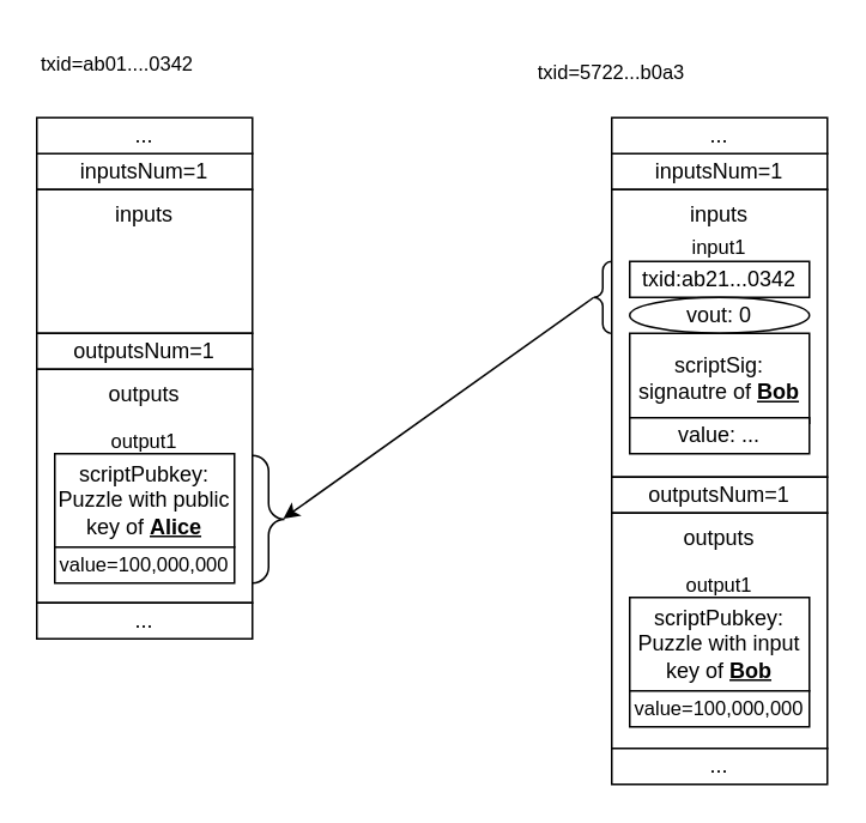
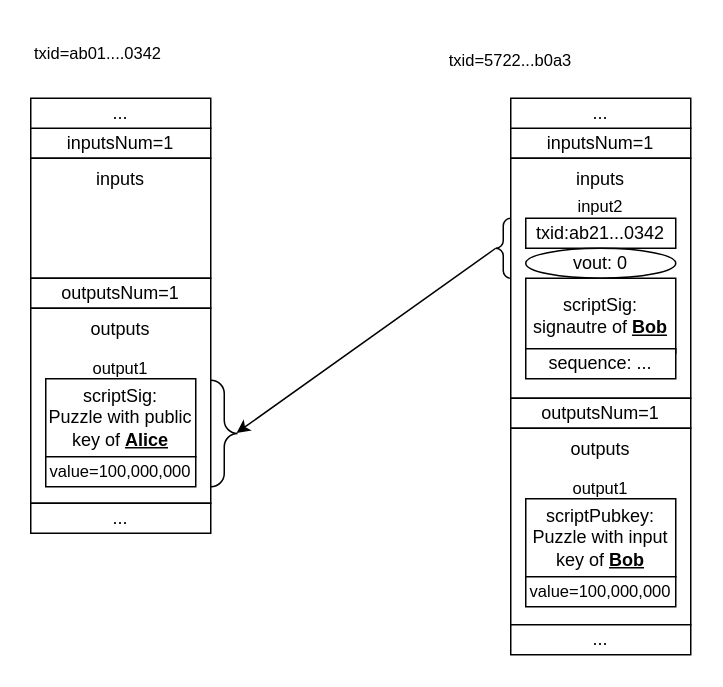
  <mxCell id="0" />
  <mxCell id="1" parent="0" />
  <mxCell id="2" value="inputsNum=1" style="rounded=0;whiteSpace=wrap;html=1;" vertex="1" parent="1"><mxGeometry x="340" y="85" width="120" height="20" as="geometry" /></mxCell>
  <mxCell id="3" value="inputs&lt;br&gt;&lt;br&gt;&lt;br&gt;&lt;br&gt;&lt;br&gt;" style="rounded=0;whiteSpace=wrap;html=1;verticalAlign=top;" vertex="1" parent="1"><mxGeometry x="340" y="105" width="120" height="160" as="geometry" /></mxCell>
  <mxCell id="4" value="outputsNum=1" style="rounded=0;whiteSpace=wrap;html=1;" vertex="1" parent="1"><mxGeometry x="340" y="265" width="120" height="20" as="geometry" /></mxCell>
  <mxCell id="5" value="outputs&lt;br&gt;&lt;br&gt;&lt;br&gt;&lt;br&gt;" style="rounded=0;whiteSpace=wrap;html=1;verticalAlign=top;" vertex="1" parent="1"><mxGeometry x="340" y="285" width="120" height="131" as="geometry" /></mxCell>
  <mxCell id="6" value="scriptPubkey:&lt;br&gt;Puzzle with input key of &lt;b&gt;&lt;u&gt;Bob&lt;/u&gt;&lt;/b&gt;" style="rounded=0;whiteSpace=wrap;html=1;" vertex="1" parent="1"><mxGeometry x="350" y="332" width="100" height="52" as="geometry" /></mxCell>
  <mxCell id="7" value="..." style="rounded=0;whiteSpace=wrap;html=1;" vertex="1" parent="1"><mxGeometry x="340" y="416" width="120" height="20" as="geometry" /></mxCell>
  <mxCell id="8" value="..." style="rounded=0;whiteSpace=wrap;html=1;" vertex="1" parent="1"><mxGeometry x="340" y="65" width="120" height="20" as="geometry" /></mxCell>
  <mxCell id="9" value="inputsNum=1" style="rounded=0;whiteSpace=wrap;html=1;" vertex="1" parent="1"><mxGeometry x="20" y="85" width="120" height="20" as="geometry" /></mxCell>
  <mxCell id="10" value="inputs&lt;br&gt;&lt;br&gt;&lt;br&gt;&lt;br&gt;&lt;br&gt;" style="rounded=0;whiteSpace=wrap;html=1;verticalAlign=top;" vertex="1" parent="1"><mxGeometry x="20" y="105" width="120" height="80" as="geometry" /></mxCell>
  <mxCell id="11" value="..." style="rounded=0;whiteSpace=wrap;html=1;" vertex="1" parent="1"><mxGeometry x="20" y="65" width="120" height="20" as="geometry" /></mxCell>
  <mxCell id="12" value="&lt;font style=&quot;font-size: 11px&quot;&gt;value=100,000,000&lt;/font&gt;" style="rounded=0;whiteSpace=wrap;html=1;" vertex="1" parent="1"><mxGeometry x="350" y="384" width="100" height="20" as="geometry" /></mxCell>
  <mxCell id="13" value="output1" style="text;html=1;strokeColor=none;fillColor=none;align=center;verticalAlign=middle;whiteSpace=wrap;rounded=0;fontSize=11;" vertex="1" parent="1"><mxGeometry x="370" y="310" width="60" height="30" as="geometry" /></mxCell>
  <mxCell id="14" value="txid=ab01....0342" style="text;html=1;strokeColor=none;fillColor=none;align=center;verticalAlign=middle;whiteSpace=wrap;rounded=0;fontSize=11;" vertex="1" parent="1"><mxGeometry x="35" y="20" width="60" height="30" as="geometry" /></mxCell>
  <mxCell id="15" value="txid=5722...b0a3" style="text;html=1;strokeColor=none;fillColor=none;align=center;verticalAlign=middle;whiteSpace=wrap;rounded=0;fontSize=11;" vertex="1" parent="1"><mxGeometry x="310" y="25" width="60" height="30" as="geometry" /></mxCell>
  <mxCell id="16" value="outputsNum=1" style="rounded=0;whiteSpace=wrap;html=1;" vertex="1" parent="1"><mxGeometry x="20" y="185" width="120" height="20" as="geometry" /></mxCell>
  <mxCell id="17" value="outputs&lt;br&gt;&lt;br&gt;&lt;br&gt;&lt;br&gt;" style="rounded=0;whiteSpace=wrap;html=1;verticalAlign=top;" vertex="1" parent="1"><mxGeometry x="20" y="205" width="120" height="130" as="geometry" /></mxCell>
- <mxCell id="18" value="scriptPubkey:&lt;br&gt;Puzzle with public key of &lt;b&gt;&lt;u&gt;Alice&lt;/u&gt;&lt;/b&gt;" style="rounded=0;whiteSpace=wrap;html=1;" vertex="1" parent="1"><mxGeometry x="30" y="252" width="100" height="52" as="geometry" /></mxCell>
+ <mxCell id="18" value="scriptSig:&lt;br&gt;Puzzle with public key of &lt;b&gt;&lt;u&gt;Alice&lt;/u&gt;&lt;/b&gt;" style="rounded=0;whiteSpace=wrap;html=1;" vertex="1" parent="1"><mxGeometry x="30" y="252" width="100" height="52" as="geometry" /></mxCell>
  <mxCell id="19" value="..." style="rounded=0;whiteSpace=wrap;html=1;" vertex="1" parent="1"><mxGeometry x="20" y="335" width="120" height="20" as="geometry" /></mxCell>
  <mxCell id="20" value="&lt;font style=&quot;font-size: 11px&quot;&gt;value=100,000,000&lt;/font&gt;" style="rounded=0;whiteSpace=wrap;html=1;" vertex="1" parent="1"><mxGeometry x="30" y="304" width="100" height="20" as="geometry" /></mxCell>
  <mxCell id="21" value="output1" style="text;html=1;strokeColor=none;fillColor=none;align=center;verticalAlign=middle;whiteSpace=wrap;rounded=0;fontSize=11;" vertex="1" parent="1"><mxGeometry x="50" y="230" width="60" height="30" as="geometry" /></mxCell>
  <mxCell id="22" value="txid:ab21...0342" style="rounded=0;whiteSpace=wrap;html=1;" vertex="1" parent="1"><mxGeometry x="350" y="145" width="100" height="20" as="geometry" /></mxCell>
  <mxCell id="23" value="vout: 0" style="ellipse;whiteSpace=wrap;html=1;" vertex="1" parent="1"><mxGeometry x="350" y="165" width="100" height="20" as="geometry" /></mxCell>
  <mxCell id="24" value="scriptSig:&lt;br&gt;signautre of &lt;b&gt;&lt;u&gt;Bob&lt;/u&gt;&lt;/b&gt;" style="rounded=0;whiteSpace=wrap;html=1;" vertex="1" parent="1"><mxGeometry x="350" y="185" width="100" height="50" as="geometry" /></mxCell>
- <mxCell id="25" value="value: ..." style="rounded=0;whiteSpace=wrap;html=1;" vertex="1" parent="1"><mxGeometry x="350" y="232" width="100" height="20" as="geometry" /></mxCell>
- <mxCell id="26" value="input1" style="text;html=1;strokeColor=none;fillColor=none;align=center;verticalAlign=middle;whiteSpace=wrap;rounded=0;fontSize=11;" vertex="1" parent="1"><mxGeometry x="370" y="122" width="60" height="30" as="geometry" /></mxCell>
+ <mxCell id="25" value="sequence: ..." style="rounded=0;whiteSpace=wrap;html=1;" vertex="1" parent="1"><mxGeometry x="350" y="232" width="100" height="20" as="geometry" /></mxCell>
+ <mxCell id="26" value="input2" style="text;html=1;strokeColor=none;fillColor=none;align=center;verticalAlign=middle;whiteSpace=wrap;rounded=0;fontSize=11;" vertex="1" parent="1"><mxGeometry x="370" y="122" width="60" height="30" as="geometry" /></mxCell>
  <mxCell id="27" value="" style="labelPosition=right;align=left;strokeWidth=1;shape=mxgraph.mockup.markup.curlyBrace;html=1;shadow=0;dashed=0;strokeColor=#000000;direction=north;fontSize=11;" vertex="1" parent="1"><mxGeometry x="330" y="145" width="10" height="40" as="geometry" /></mxCell>
  <mxCell id="28" value="" style="labelPosition=right;align=left;strokeWidth=1;shape=mxgraph.mockup.markup.curlyBrace;html=1;shadow=0;dashed=0;strokeColor=#000000;direction=north;fontSize=11;rotation=-180;" vertex="1" parent="1"><mxGeometry x="129" y="253" width="40" height="71" as="geometry" /></mxCell>
  <mxCell id="29" value="" style="endArrow=classic;html=1;rounded=0;fontSize=11;exitX=0.5;exitY=0;exitDx=0;exitDy=0;exitPerimeter=0;entryX=0.495;entryY=0.296;entryDx=0;entryDy=0;entryPerimeter=0;" edge="1" parent="1" source="27" target="28"><mxGeometry width="50" height="50" relative="1" as="geometry"><mxPoint x="230" y="152" as="sourcePoint" /><mxPoint x="190" y="265" as="targetPoint" /></mxGeometry></mxCell>
